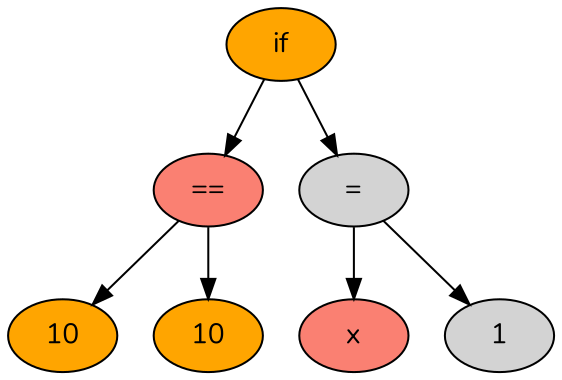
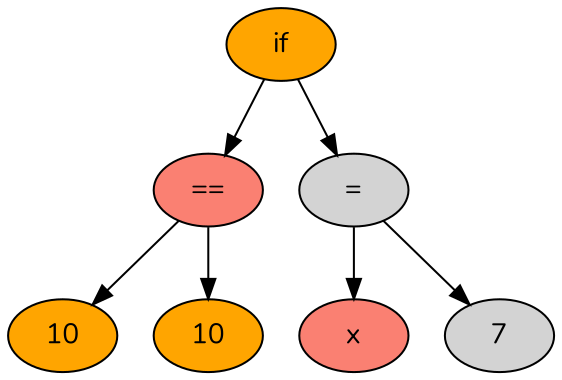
  digraph {
    fontname=Nunito
    node [style=filled fillcolor=orange fontname=Nunito]
    edge [fontname=Nunito]
    n1 [label=if]
    n2 [label="==" fillcolor=salmon]
    n3 [label="=" fillcolor=lightgrey]
    n4 [label=10]
    n5 [label=10]
    n6 [label=x fillcolor=salmon]
-   n7 [label=1 fillcolor=lightgrey]
+   n7 [label=7 fillcolor=lightgrey]
    n1 -> n2
    n1 -> n3
    n2 -> n4
    n2 -> n5
    n3 -> n6
    n3 -> n7
  }
